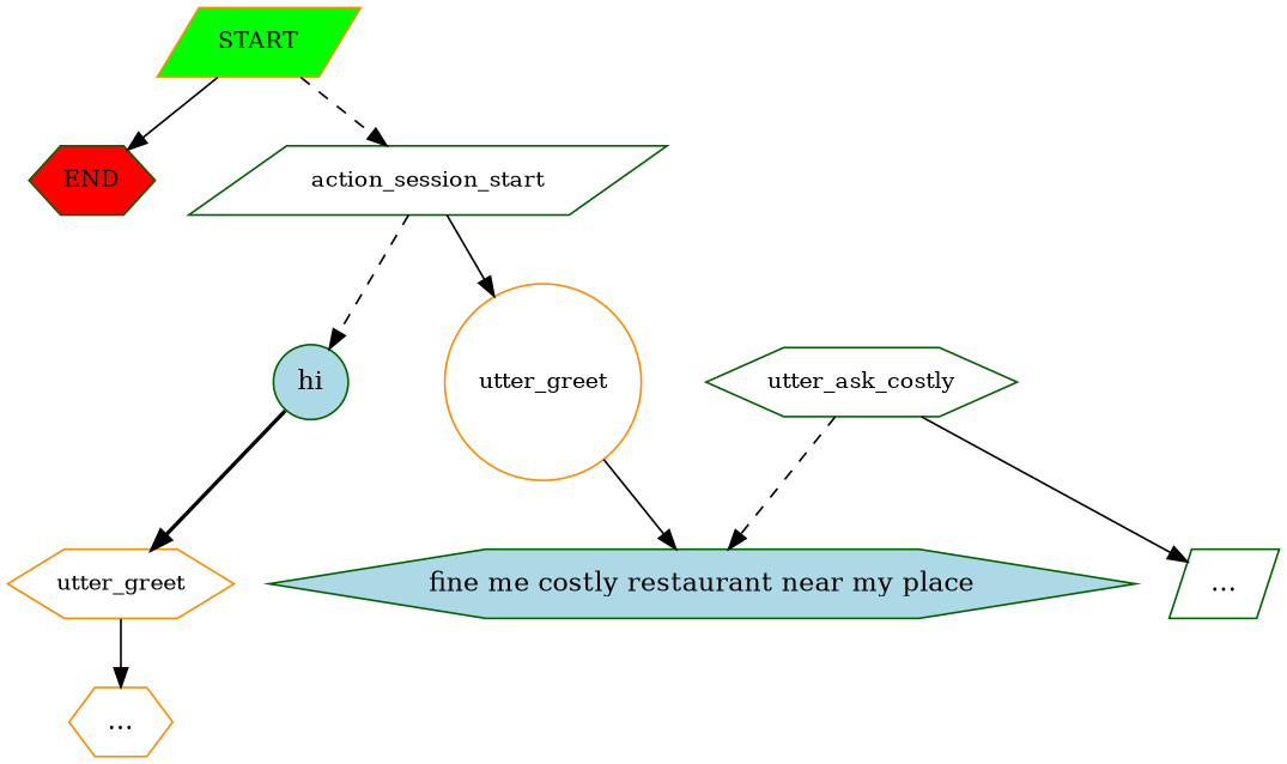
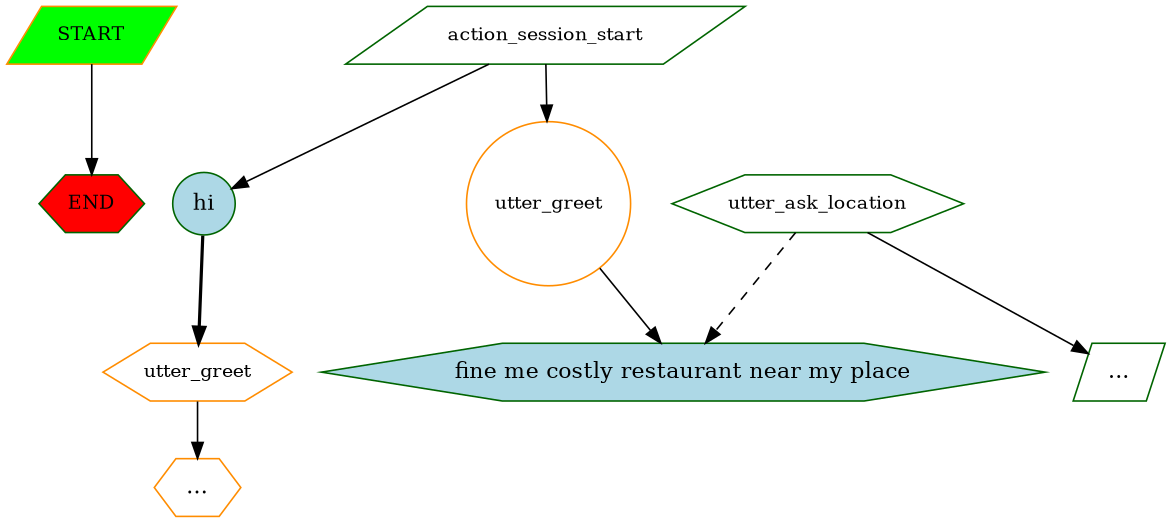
  digraph {
    node [color=darkgreen fontsize=12 shape=hexagon]
    edge [style=solid]
    n1 [color=darkorange fillcolor=green label=START shape=parallelogram style=filled]
    n2 [fillcolor=red label=END style=filled]
    n3 [label=action_session_start shape=parallelogram]
    n4 [color=darkorange label=utter_greet shape=circle]
    n5 [fillcolor=lightblue label=hi shape=circle style=filled fontsize=""]
    n6 [fillcolor=lightblue label="fine me costly restaurant near my place" style=filled fontsize=""]
    n7 [color=darkorange label=utter_greet]
    n8 [color=darkorange label="..." fontsize=""]
-   n9 [label=utter_ask_costly]
+   n9 [label=utter_ask_location]
    n10 [label="..." shape=parallelogram fontsize=""]
    n1 -> n2
-   n1 -> n3 [style=dashed]
    n3 -> n4
-   n3 -> n5 [style=dashed]
+   n3 -> n5
    n4 -> n6
    n5 -> n7 [style=bold]
    n7 -> n8
    n9 -> n6 [style=dashed]
    n9 -> n10
  }
